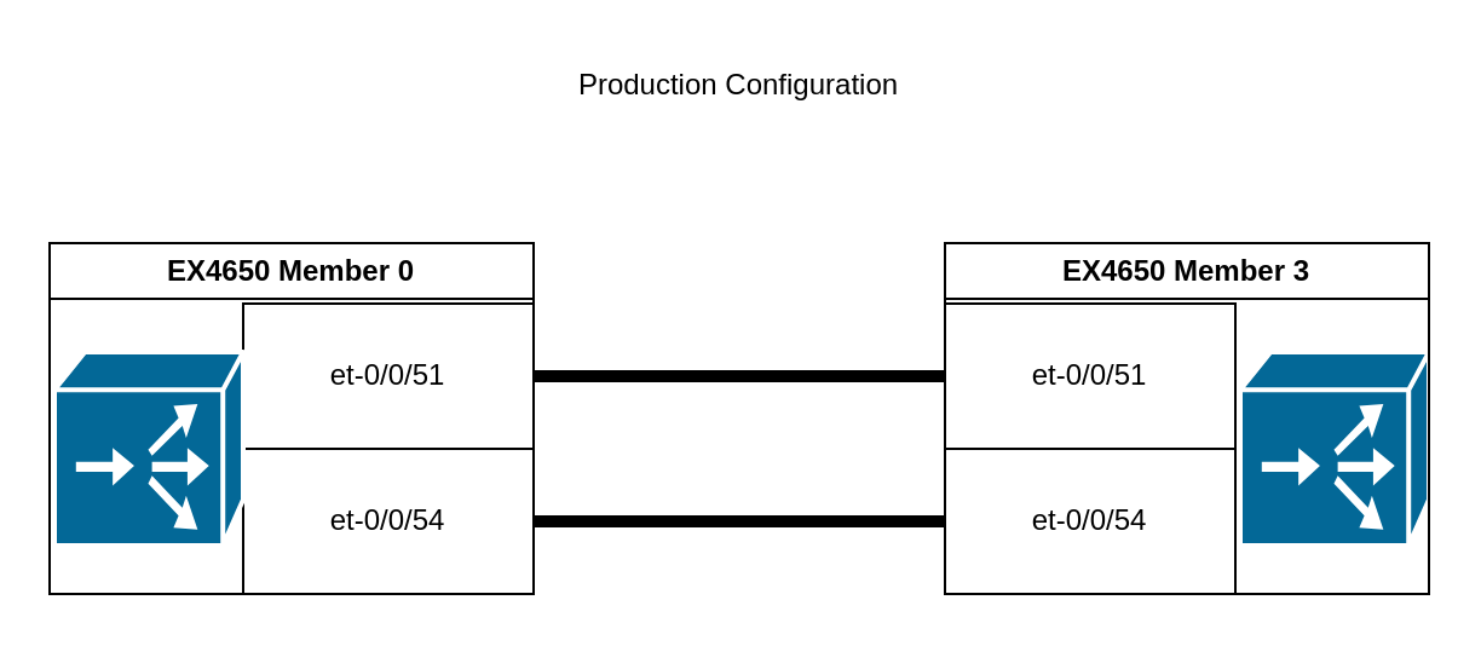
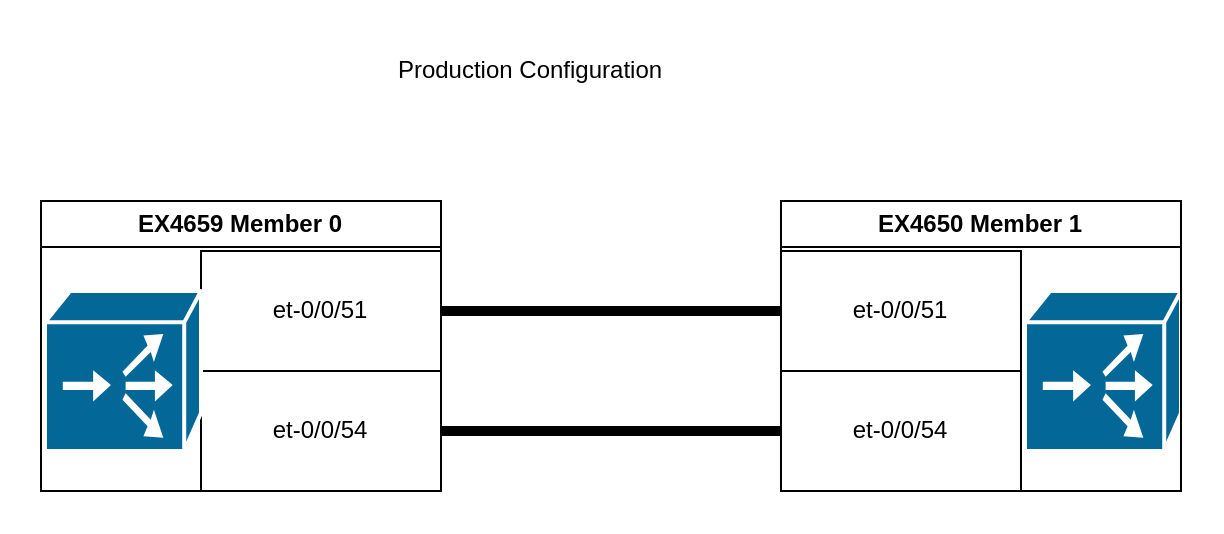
  <mxCell id="0" />
  <mxCell id="1" parent="0" />
  <mxCell id="2" value="" style="endArrow=none;html=1;rounded=0;entryX=0;entryY=0.5;entryDx=0;entryDy=0;exitX=1;exitY=0.5;exitDx=0;exitDy=0;strokeWidth=5;strokeColor=light-dark(#000000,#99FFFF);" edge="1" parent="1" source="5" target="12"><mxGeometry width="50" height="50" relative="1" as="geometry"><mxPoint x="340" y="298" as="sourcePoint" /><mxPoint x="380" y="160" as="targetPoint" /></mxGeometry></mxCell>
- <mxCell id="3" value="Production Configuration" style="text;html=1;whiteSpace=wrap;strokeColor=none;fillColor=none;align=center;verticalAlign=middle;rounded=0;" vertex="1" parent="1"><mxGeometry x="220" y="20" width="170" height="30" as="geometry" /></mxCell>
+ <mxCell id="3" value="Production Configuration" style="text;html=1;whiteSpace=wrap;strokeColor=none;fillColor=none;align=center;verticalAlign=middle;rounded=0;" vertex="1" parent="1"><mxGeometry x="180" y="20" width="170" height="30" as="geometry" /></mxCell>
  <mxCell id="4" value="" style="group" vertex="1" connectable="0" parent="1"><mxGeometry x="20" y="100" width="200" height="145" as="geometry" /></mxCell>
  <mxCell id="5" value="et-0/0/51" style="rounded=0;whiteSpace=wrap;html=1;" vertex="1" parent="4"><mxGeometry x="80" y="25" width="120" height="60" as="geometry" /></mxCell>
  <mxCell id="6" value="et-0/0/54" style="rounded=0;whiteSpace=wrap;html=1;" vertex="1" parent="4"><mxGeometry x="80" y="85" width="120" height="60" as="geometry" /></mxCell>
  <mxCell id="7" value="" style="shape=mxgraph.cisco.directors.localdirector;sketch=0;html=1;pointerEvents=1;dashed=0;fillColor=#036897;strokeColor=#ffffff;strokeWidth=2;verticalLabelPosition=bottom;verticalAlign=top;align=center;outlineConnect=0;" vertex="1" parent="4"><mxGeometry x="2" y="45" width="78" height="80" as="geometry" /></mxCell>
- <mxCell id="8" value="EX4650 Member 0" style="swimlane;whiteSpace=wrap;html=1;" vertex="1" parent="4"><mxGeometry width="200" height="145" as="geometry" /></mxCell>
+ <mxCell id="8" value="EX4659 Member 0" style="swimlane;whiteSpace=wrap;html=1;" vertex="1" parent="4"><mxGeometry width="200" height="145" as="geometry" /></mxCell>
  <mxCell id="9" value="" style="group" vertex="1" connectable="0" parent="1"><mxGeometry x="390" y="100" width="200" height="145" as="geometry" /></mxCell>
  <mxCell id="10" value="" style="shape=mxgraph.cisco.directors.localdirector;sketch=0;html=1;pointerEvents=1;dashed=0;fillColor=#036897;strokeColor=#ffffff;strokeWidth=2;verticalLabelPosition=bottom;verticalAlign=top;align=center;outlineConnect=0;" vertex="1" parent="9"><mxGeometry x="122" y="45" width="78" height="80" as="geometry" /></mxCell>
- <mxCell id="11" value="EX4650 Member 3" style="swimlane;whiteSpace=wrap;html=1;" vertex="1" parent="9"><mxGeometry width="200" height="145" as="geometry" /></mxCell>
+ <mxCell id="11" value="EX4650 Member 1" style="swimlane;whiteSpace=wrap;html=1;" vertex="1" parent="9"><mxGeometry width="200" height="145" as="geometry" /></mxCell>
  <mxCell id="12" value="et-0/0/51" style="rounded=0;whiteSpace=wrap;html=1;" vertex="1" parent="11"><mxGeometry y="25" width="120" height="60" as="geometry" /></mxCell>
  <mxCell id="13" value="et-0/0/54" style="rounded=0;whiteSpace=wrap;html=1;" vertex="1" parent="11"><mxGeometry y="85" width="120" height="60" as="geometry" /></mxCell>
  <mxCell id="14" value="" style="endArrow=none;html=1;rounded=0;entryX=0;entryY=0.5;entryDx=0;entryDy=0;exitX=1;exitY=0.5;exitDx=0;exitDy=0;strokeWidth=5;strokeColor=light-dark(#000000,#99CCFF);" edge="1" parent="1" source="6" target="13"><mxGeometry width="50" height="50" relative="1" as="geometry"><mxPoint x="240" y="350" as="sourcePoint" /><mxPoint x="290" y="300" as="targetPoint" /></mxGeometry></mxCell>
